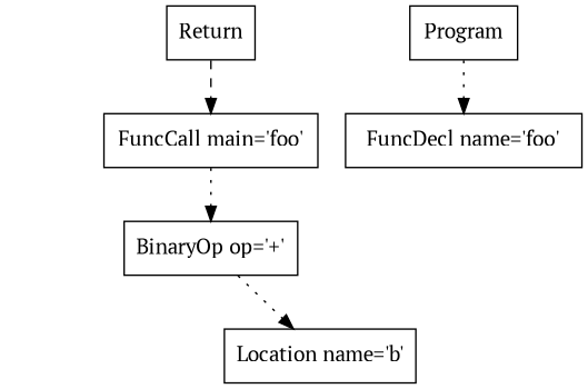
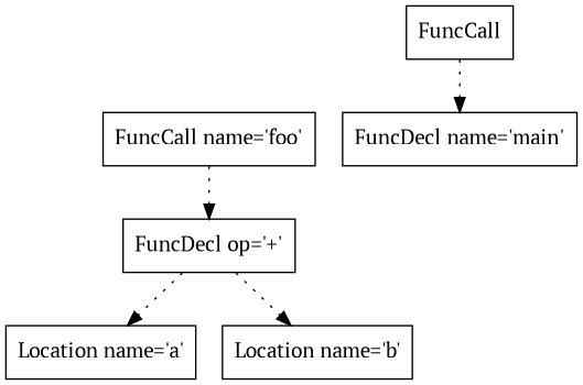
  digraph {
    fontname="PT Serif"
    node [fontname="PT Serif" shape=box]
    edge [fontname="PT Serif" style=dotted]
+   n1 [label="Location name='a'"]
    n2 [label="Location name='b'"]
-   n3 [label="BinaryOp op='+'"]
-   n4 [label="FuncCall main='foo'"]
-   n5 [label=Return]
-   n6 [label="FuncDecl name='foo'"]
-   n7 [label=Program]
+   n3 [label="FuncDecl op='+'"]
+   n4 [label="FuncCall name='foo'"]
+   n6 [label="FuncDecl name='main'"]
+   n7 [label=FuncCall]
+   n3 -> n1
    n3 -> n2
    n4 -> n3
-   n5 -> n4 [style=dashed]
    n7 -> n6
  }
